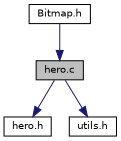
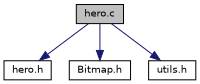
  digraph {
    fontname="DejaVu Sans"
    node [color=black fillcolor=white fontname="DejaVu Sans" fontsize=10 shape=record style=filled]
    edge [color=midnightblue fontname="DejaVu Sans" fontsize=10 labelfontname=Helvetica labelfontsize=10 style=solid]
    n1 [fillcolor=grey75 fontcolor=black height=0.2 label="hero.c" width=0.4]
    n2 [height=0.2 label="hero.h" width=0.4]
    n3 [height=0.2 label="Bitmap.h" width=0.4]
    n4 [height=0.2 label="utils.h" width=0.4]
    n1 -> n2
-   n3 -> n1
+   n1 -> n3
    n1 -> n4
  }
